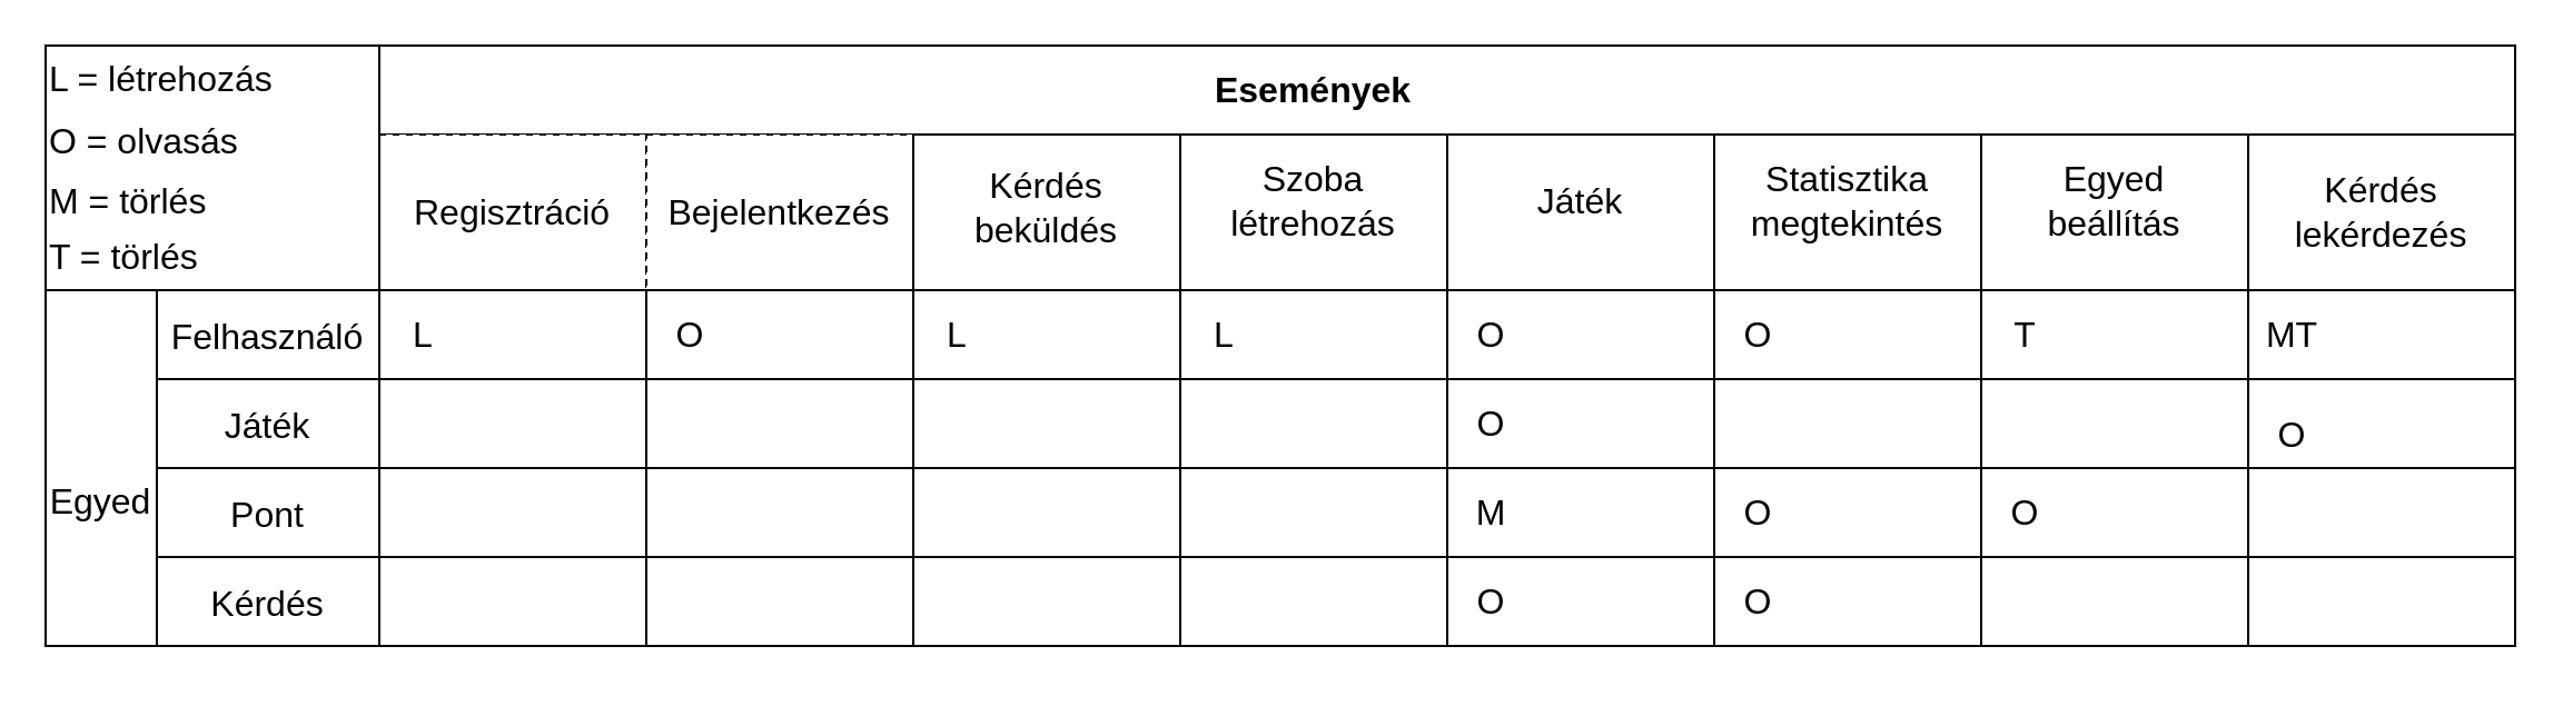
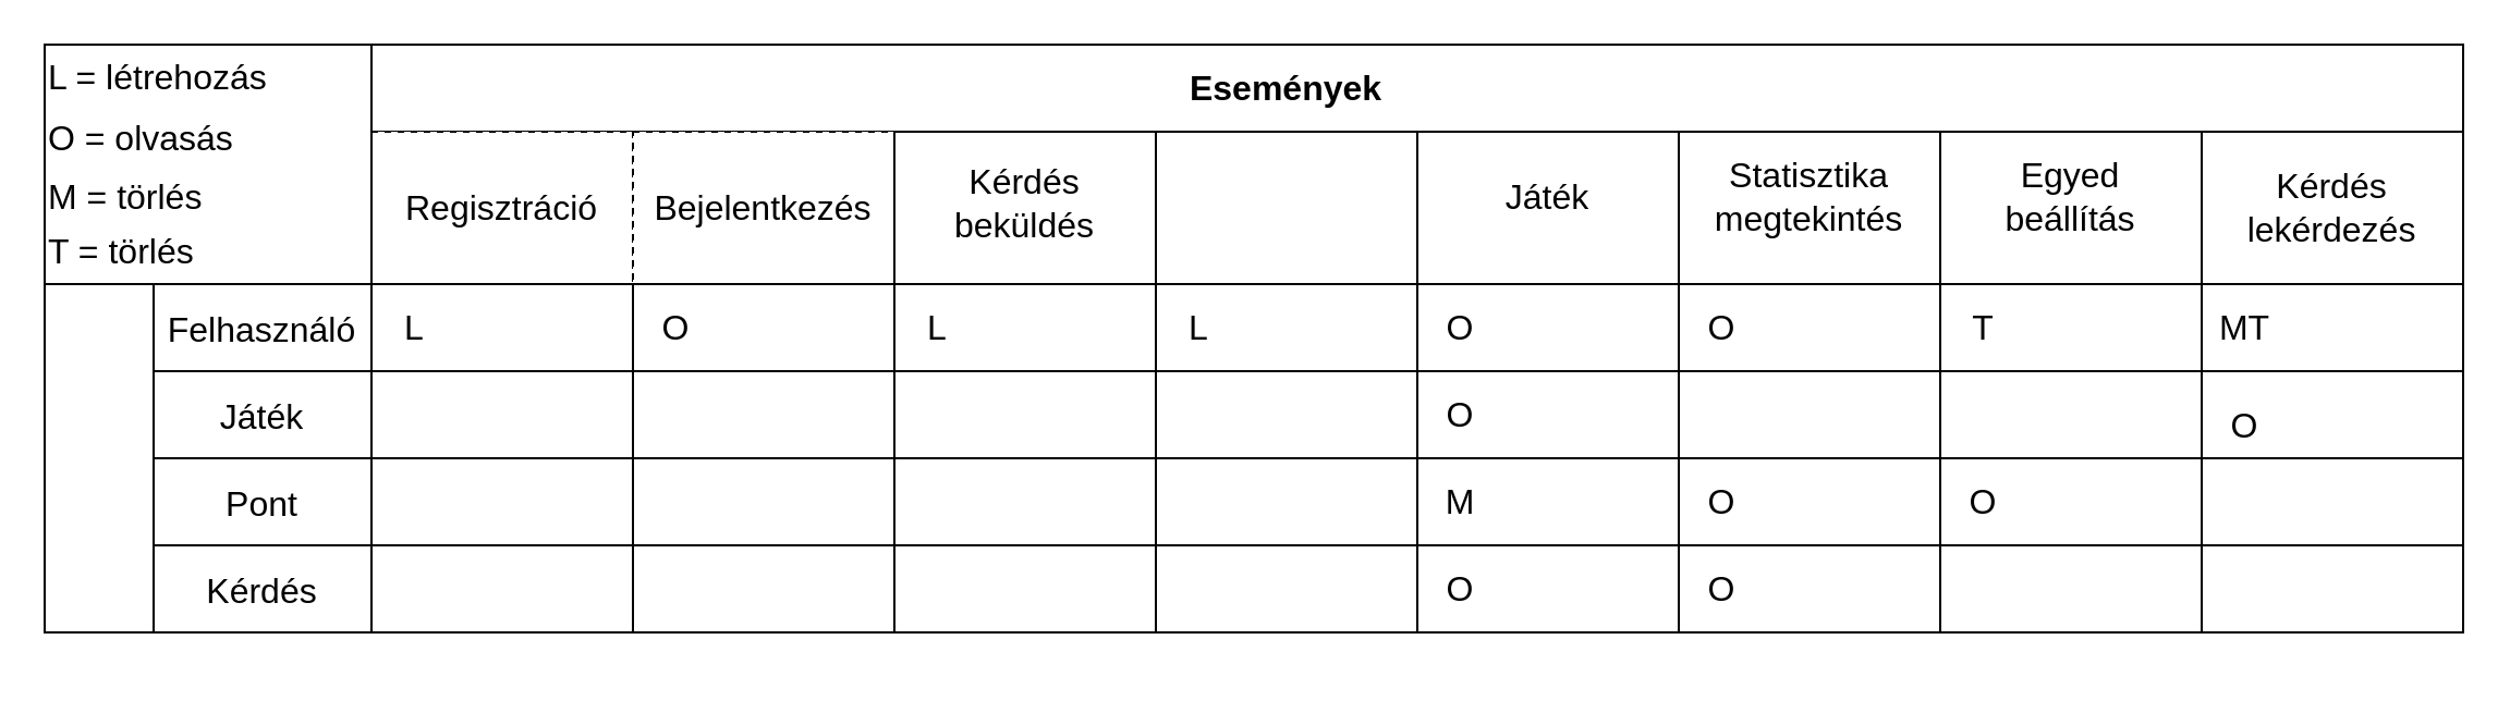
  <mxCell id="0" />
  <mxCell id="1" parent="0" />
  <mxCell id="2" value="" style="rounded=0;whiteSpace=wrap;html=1;perimeterSpacing=1;" parent="1" vertex="1"><mxGeometry x="170" y="20" width="960" height="40" as="geometry" /></mxCell>
  <mxCell id="3" value="&lt;b&gt;&lt;font style=&quot;font-size: 16px;&quot;&gt;Események&lt;/font&gt;&lt;/b&gt;" style="text;html=1;strokeColor=none;fillColor=none;align=center;verticalAlign=middle;whiteSpace=wrap;rounded=0;" parent="1" vertex="1"><mxGeometry x="560" y="25" width="60" height="30" as="geometry" /></mxCell>
  <mxCell id="4" value="Regisztráció" style="rounded=0;whiteSpace=wrap;html=1;fontSize=16;dashed=1;" parent="1" vertex="1"><mxGeometry x="170" y="60" width="120" height="70" as="geometry" /></mxCell>
  <mxCell id="5" value="Bejelentkezés" style="rounded=0;whiteSpace=wrap;html=1;fontSize=16;dashed=1;" parent="1" vertex="1"><mxGeometry x="290" y="60" width="120" height="70" as="geometry" /></mxCell>
  <mxCell id="6" value="" style="rounded=0;whiteSpace=wrap;html=1;fontSize=16;" parent="1" vertex="1"><mxGeometry x="410" y="60" width="120" height="70" as="geometry" /></mxCell>
  <mxCell id="7" value="Kérdés beküldés" style="text;html=1;strokeColor=none;fillColor=none;align=center;verticalAlign=middle;whiteSpace=wrap;rounded=0;fontSize=16;" parent="1" vertex="1"><mxGeometry x="440" y="78" width="60" height="30" as="geometry" /></mxCell>
  <mxCell id="8" value="" style="rounded=0;whiteSpace=wrap;html=1;fontSize=16;" parent="1" vertex="1"><mxGeometry x="530" y="60" width="120" height="70" as="geometry" /></mxCell>
- <mxCell id="9" value="Szoba létrehozás" style="text;html=1;strokeColor=none;fillColor=none;align=center;verticalAlign=middle;whiteSpace=wrap;rounded=0;fontSize=16;" parent="1" vertex="1"><mxGeometry x="560" y="75" width="60" height="30" as="geometry" /></mxCell>
  <mxCell id="10" value="" style="rounded=0;whiteSpace=wrap;html=1;fontSize=16;" parent="1" vertex="1"><mxGeometry x="650" y="60" width="120" height="70" as="geometry" /></mxCell>
  <mxCell id="11" value="Játék" style="text;html=1;strokeColor=none;fillColor=none;align=center;verticalAlign=middle;whiteSpace=wrap;rounded=0;fontSize=16;" parent="1" vertex="1"><mxGeometry x="680" y="75" width="60" height="30" as="geometry" /></mxCell>
  <mxCell id="12" value="" style="rounded=0;whiteSpace=wrap;html=1;fontSize=16;" parent="1" vertex="1"><mxGeometry x="770" y="60" width="120" height="70" as="geometry" /></mxCell>
  <mxCell id="13" value="Statisztika megtekintés" style="text;html=1;strokeColor=none;fillColor=none;align=center;verticalAlign=middle;whiteSpace=wrap;rounded=0;fontSize=16;" parent="1" vertex="1"><mxGeometry x="800" y="75" width="60" height="30" as="geometry" /></mxCell>
  <mxCell id="14" value="" style="rounded=0;whiteSpace=wrap;html=1;fontSize=16;" parent="1" vertex="1"><mxGeometry x="890" y="60" width="120" height="70" as="geometry" /></mxCell>
  <mxCell id="15" value="Egyed beállítás" style="text;html=1;strokeColor=none;fillColor=none;align=center;verticalAlign=middle;whiteSpace=wrap;rounded=0;fontSize=16;" parent="1" vertex="1"><mxGeometry x="920" y="75" width="60" height="30" as="geometry" /></mxCell>
  <mxCell id="16" value="" style="rounded=0;whiteSpace=wrap;html=1;fontSize=16;" parent="1" vertex="1"><mxGeometry x="20" y="20" width="150" height="110" as="geometry" /></mxCell>
  <mxCell id="17" value="L = létrehozás" style="text;html=1;strokeColor=none;fillColor=none;align=left;verticalAlign=middle;whiteSpace=wrap;rounded=0;fontSize=16;" parent="1" vertex="1"><mxGeometry x="20" y="20" width="120" height="30" as="geometry" /></mxCell>
  <mxCell id="18" value="O = olvasás" style="text;html=1;strokeColor=none;fillColor=none;align=left;verticalAlign=middle;whiteSpace=wrap;rounded=0;fontSize=16;" parent="1" vertex="1"><mxGeometry x="20" y="48" width="120" height="30" as="geometry" /></mxCell>
  <mxCell id="19" value="M = törlés" style="text;html=1;strokeColor=none;fillColor=none;align=left;verticalAlign=middle;whiteSpace=wrap;rounded=0;fontSize=16;" parent="1" vertex="1"><mxGeometry x="20" y="75" width="120" height="30" as="geometry" /></mxCell>
  <mxCell id="20" value="T = törlés" style="text;html=1;strokeColor=none;fillColor=none;align=left;verticalAlign=middle;whiteSpace=wrap;rounded=0;fontSize=16;" parent="1" vertex="1"><mxGeometry x="20" y="100" width="120" height="30" as="geometry" /></mxCell>
  <mxCell id="21" value="" style="group" parent="1" vertex="1" connectable="0"><mxGeometry x="70" y="130" width="100" height="50" as="geometry" /></mxCell>
  <mxCell id="22" value="" style="rounded=0;whiteSpace=wrap;html=1;fontSize=16;" parent="21" vertex="1"><mxGeometry width="100" height="40" as="geometry" /></mxCell>
  <mxCell id="23" value="Felhasználó" style="text;html=1;strokeColor=none;fillColor=none;align=center;verticalAlign=middle;whiteSpace=wrap;rounded=0;fontSize=16;" parent="21" vertex="1"><mxGeometry x="25" y="6.0" width="50" height="30" as="geometry" /></mxCell>
  <mxCell id="24" value="" style="group" parent="1" vertex="1" connectable="0"><mxGeometry x="70" y="170" width="100" height="50" as="geometry" /></mxCell>
  <mxCell id="25" value="" style="rounded=0;whiteSpace=wrap;html=1;fontSize=16;" parent="24" vertex="1"><mxGeometry width="100" height="40" as="geometry" /></mxCell>
  <mxCell id="26" value="Játék" style="text;html=1;strokeColor=none;fillColor=none;align=center;verticalAlign=middle;whiteSpace=wrap;rounded=0;fontSize=16;" parent="24" vertex="1"><mxGeometry x="25" y="6.0" width="50" height="30" as="geometry" /></mxCell>
  <mxCell id="27" value="" style="group" parent="1" vertex="1" connectable="0"><mxGeometry x="70" y="210" width="100" height="50" as="geometry" /></mxCell>
  <mxCell id="28" value="" style="rounded=0;whiteSpace=wrap;html=1;fontSize=16;" parent="27" vertex="1"><mxGeometry width="100" height="40" as="geometry" /></mxCell>
  <mxCell id="29" value="Pont" style="text;html=1;strokeColor=none;fillColor=none;align=center;verticalAlign=middle;whiteSpace=wrap;rounded=0;fontSize=16;" parent="27" vertex="1"><mxGeometry x="25" y="6.0" width="50" height="30" as="geometry" /></mxCell>
  <mxCell id="30" value="" style="group" parent="1" vertex="1" connectable="0"><mxGeometry x="70" y="250" width="100" height="50" as="geometry" /></mxCell>
  <mxCell id="31" value="" style="rounded=0;whiteSpace=wrap;html=1;fontSize=16;" parent="30" vertex="1"><mxGeometry width="100" height="40" as="geometry" /></mxCell>
  <mxCell id="32" value="Kérdés" style="text;html=1;strokeColor=none;fillColor=none;align=center;verticalAlign=middle;whiteSpace=wrap;rounded=0;fontSize=16;" parent="30" vertex="1"><mxGeometry x="25" y="6.0" width="50" height="30" as="geometry" /></mxCell>
  <mxCell id="33" value="" style="rounded=0;whiteSpace=wrap;html=1;fontSize=16;" parent="1" vertex="1"><mxGeometry x="20" y="130" width="50" height="160" as="geometry" /></mxCell>
- <mxCell id="34" value="Egyed" style="text;html=1;strokeColor=none;fillColor=none;align=center;verticalAlign=middle;whiteSpace=wrap;rounded=0;fontSize=16;" parent="1" vertex="1"><mxGeometry x="20" y="210" width="50" height="30" as="geometry" /></mxCell>
  <mxCell id="35" value="" style="rounded=0;whiteSpace=wrap;html=1;fontSize=16;" parent="1" vertex="1"><mxGeometry x="170" y="130" width="120" height="40" as="geometry" /></mxCell>
  <mxCell id="36" value="" style="rounded=0;whiteSpace=wrap;html=1;fontSize=16;" parent="1" vertex="1"><mxGeometry x="170" y="170" width="120" height="40" as="geometry" /></mxCell>
  <mxCell id="37" value="" style="rounded=0;whiteSpace=wrap;html=1;fontSize=16;" parent="1" vertex="1"><mxGeometry x="170" y="210" width="120" height="40" as="geometry" /></mxCell>
  <mxCell id="38" value="" style="rounded=0;whiteSpace=wrap;html=1;fontSize=16;" parent="1" vertex="1"><mxGeometry x="170" y="250" width="120" height="40" as="geometry" /></mxCell>
  <mxCell id="39" value="" style="rounded=0;whiteSpace=wrap;html=1;fontSize=16;" parent="1" vertex="1"><mxGeometry x="290" y="130" width="120" height="40" as="geometry" /></mxCell>
  <mxCell id="40" value="" style="rounded=0;whiteSpace=wrap;html=1;fontSize=16;" parent="1" vertex="1"><mxGeometry x="290" y="170" width="120" height="40" as="geometry" /></mxCell>
  <mxCell id="41" value="" style="rounded=0;whiteSpace=wrap;html=1;fontSize=16;" parent="1" vertex="1"><mxGeometry x="290" y="210" width="120" height="40" as="geometry" /></mxCell>
  <mxCell id="42" value="" style="rounded=0;whiteSpace=wrap;html=1;fontSize=16;" parent="1" vertex="1"><mxGeometry x="290" y="250" width="120" height="40" as="geometry" /></mxCell>
  <mxCell id="43" value="" style="rounded=0;whiteSpace=wrap;html=1;fontSize=16;" parent="1" vertex="1"><mxGeometry x="410" y="130" width="120" height="40" as="geometry" /></mxCell>
  <mxCell id="44" value="" style="rounded=0;whiteSpace=wrap;html=1;fontSize=16;" parent="1" vertex="1"><mxGeometry x="410" y="170" width="120" height="40" as="geometry" /></mxCell>
  <mxCell id="45" value="" style="rounded=0;whiteSpace=wrap;html=1;fontSize=16;" parent="1" vertex="1"><mxGeometry x="410" y="210" width="120" height="40" as="geometry" /></mxCell>
  <mxCell id="46" value="" style="rounded=0;whiteSpace=wrap;html=1;fontSize=16;" parent="1" vertex="1"><mxGeometry x="410" y="250" width="120" height="40" as="geometry" /></mxCell>
  <mxCell id="47" value="" style="rounded=0;whiteSpace=wrap;html=1;fontSize=16;" parent="1" vertex="1"><mxGeometry x="770" y="130" width="120" height="40" as="geometry" /></mxCell>
  <mxCell id="48" value="" style="rounded=0;whiteSpace=wrap;html=1;fontSize=16;" parent="1" vertex="1"><mxGeometry x="770" y="170" width="120" height="40" as="geometry" /></mxCell>
  <mxCell id="49" value="" style="rounded=0;whiteSpace=wrap;html=1;fontSize=16;" parent="1" vertex="1"><mxGeometry x="770" y="210" width="120" height="40" as="geometry" /></mxCell>
  <mxCell id="50" value="" style="rounded=0;whiteSpace=wrap;html=1;fontSize=16;" parent="1" vertex="1"><mxGeometry x="770" y="250" width="120" height="40" as="geometry" /></mxCell>
  <mxCell id="51" value="" style="rounded=0;whiteSpace=wrap;html=1;fontSize=16;" parent="1" vertex="1"><mxGeometry x="890" y="130" width="120" height="40" as="geometry" /></mxCell>
  <mxCell id="52" value="" style="rounded=0;whiteSpace=wrap;html=1;fontSize=16;" parent="1" vertex="1"><mxGeometry x="890" y="170" width="120" height="40" as="geometry" /></mxCell>
  <mxCell id="53" value="" style="rounded=0;whiteSpace=wrap;html=1;fontSize=16;" parent="1" vertex="1"><mxGeometry x="890" y="210" width="120" height="40" as="geometry" /></mxCell>
  <mxCell id="54" value="" style="rounded=0;whiteSpace=wrap;html=1;fontSize=16;" parent="1" vertex="1"><mxGeometry x="890" y="250" width="120" height="40" as="geometry" /></mxCell>
  <mxCell id="55" value="" style="rounded=0;whiteSpace=wrap;html=1;fontSize=16;" parent="1" vertex="1"><mxGeometry x="530" y="130" width="120" height="40" as="geometry" /></mxCell>
  <mxCell id="56" value="" style="rounded=0;whiteSpace=wrap;html=1;fontSize=16;" parent="1" vertex="1"><mxGeometry x="530" y="170" width="120" height="40" as="geometry" /></mxCell>
  <mxCell id="57" value="" style="rounded=0;whiteSpace=wrap;html=1;fontSize=16;" parent="1" vertex="1"><mxGeometry x="530" y="210" width="120" height="40" as="geometry" /></mxCell>
  <mxCell id="58" value="" style="rounded=0;whiteSpace=wrap;html=1;fontSize=16;" parent="1" vertex="1"><mxGeometry x="530" y="250" width="120" height="40" as="geometry" /></mxCell>
  <mxCell id="59" value="" style="rounded=0;whiteSpace=wrap;html=1;fontSize=16;" parent="1" vertex="1"><mxGeometry x="650" y="130" width="120" height="40" as="geometry" /></mxCell>
  <mxCell id="60" value="" style="rounded=0;whiteSpace=wrap;html=1;fontSize=16;" parent="1" vertex="1"><mxGeometry x="650" y="170" width="120" height="40" as="geometry" /></mxCell>
  <mxCell id="61" value="" style="rounded=0;whiteSpace=wrap;html=1;fontSize=16;" parent="1" vertex="1"><mxGeometry x="650" y="210" width="120" height="40" as="geometry" /></mxCell>
  <mxCell id="62" value="" style="rounded=0;whiteSpace=wrap;html=1;fontSize=16;" parent="1" vertex="1"><mxGeometry x="650" y="250" width="120" height="40" as="geometry" /></mxCell>
  <mxCell id="63" value="L" style="text;html=1;strokeColor=none;fillColor=none;align=center;verticalAlign=middle;whiteSpace=wrap;rounded=0;fontSize=16;" parent="1" vertex="1"><mxGeometry x="180" y="135" width="20" height="30" as="geometry" /></mxCell>
  <mxCell id="64" value="O" style="text;html=1;strokeColor=none;fillColor=none;align=center;verticalAlign=middle;whiteSpace=wrap;rounded=0;fontSize=16;" parent="1" vertex="1"><mxGeometry x="300" y="135" width="20" height="30" as="geometry" /></mxCell>
  <mxCell id="65" value="L" style="text;html=1;strokeColor=none;fillColor=none;align=center;verticalAlign=middle;whiteSpace=wrap;rounded=0;fontSize=16;" parent="1" vertex="1"><mxGeometry x="420" y="135" width="20" height="30" as="geometry" /></mxCell>
  <mxCell id="66" value="L" style="text;html=1;strokeColor=none;fillColor=none;align=center;verticalAlign=middle;whiteSpace=wrap;rounded=0;fontSize=16;" parent="1" vertex="1"><mxGeometry x="540" y="135" width="20" height="30" as="geometry" /></mxCell>
  <mxCell id="67" value="O" style="text;html=1;strokeColor=none;fillColor=none;align=center;verticalAlign=middle;whiteSpace=wrap;rounded=0;fontSize=16;" parent="1" vertex="1"><mxGeometry x="660" y="135" width="20" height="30" as="geometry" /></mxCell>
  <mxCell id="68" value="O" style="text;html=1;strokeColor=none;fillColor=none;align=center;verticalAlign=middle;whiteSpace=wrap;rounded=0;fontSize=16;" parent="1" vertex="1"><mxGeometry x="780" y="135" width="20" height="30" as="geometry" /></mxCell>
  <mxCell id="69" value="T" style="text;html=1;strokeColor=none;fillColor=none;align=center;verticalAlign=middle;whiteSpace=wrap;rounded=0;fontSize=16;" parent="1" vertex="1"><mxGeometry x="900" y="135" width="20" height="30" as="geometry" /></mxCell>
  <mxCell id="70" value="O" style="text;html=1;strokeColor=none;fillColor=none;align=center;verticalAlign=middle;whiteSpace=wrap;rounded=0;fontSize=16;" parent="1" vertex="1"><mxGeometry x="660" y="175" width="20" height="30" as="geometry" /></mxCell>
  <mxCell id="71" value="M" style="text;html=1;strokeColor=none;fillColor=none;align=center;verticalAlign=middle;whiteSpace=wrap;rounded=0;fontSize=16;" parent="1" vertex="1"><mxGeometry x="660" y="215" width="20" height="30" as="geometry" /></mxCell>
  <mxCell id="72" value="O" style="text;html=1;strokeColor=none;fillColor=none;align=center;verticalAlign=middle;whiteSpace=wrap;rounded=0;fontSize=16;" parent="1" vertex="1"><mxGeometry x="780" y="215" width="20" height="30" as="geometry" /></mxCell>
  <mxCell id="73" value="O" style="text;html=1;strokeColor=none;fillColor=none;align=center;verticalAlign=middle;whiteSpace=wrap;rounded=0;fontSize=16;" parent="1" vertex="1"><mxGeometry x="660" y="255" width="20" height="30" as="geometry" /></mxCell>
  <mxCell id="74" value="" style="rounded=0;whiteSpace=wrap;html=1;fontSize=16;" parent="1" vertex="1"><mxGeometry x="1010" y="60" width="120" height="70" as="geometry" /></mxCell>
  <mxCell id="75" value="" style="rounded=0;whiteSpace=wrap;html=1;fontSize=16;" parent="1" vertex="1"><mxGeometry x="1010" y="170" width="120" height="40" as="geometry" /></mxCell>
  <mxCell id="76" value="" style="rounded=0;whiteSpace=wrap;html=1;fontSize=16;" parent="1" vertex="1"><mxGeometry x="1010" y="210" width="120" height="40" as="geometry" /></mxCell>
  <mxCell id="77" value="" style="rounded=0;whiteSpace=wrap;html=1;fontSize=16;" parent="1" vertex="1"><mxGeometry x="1010" y="250" width="120" height="40" as="geometry" /></mxCell>
  <mxCell id="78" value="" style="rounded=0;whiteSpace=wrap;html=1;fontSize=16;" parent="1" vertex="1"><mxGeometry x="1010" y="130" width="120" height="40" as="geometry" /></mxCell>
  <mxCell id="79" value="Kérdés lekérdezés" style="text;html=1;strokeColor=none;fillColor=none;align=center;verticalAlign=middle;whiteSpace=wrap;rounded=0;fontSize=16;" parent="1" vertex="1"><mxGeometry x="1040" y="80" width="60" height="30" as="geometry" /></mxCell>
  <mxCell id="80" value="MT" style="text;html=1;strokeColor=none;fillColor=none;align=center;verticalAlign=middle;whiteSpace=wrap;rounded=0;fontSize=16;" parent="1" vertex="1"><mxGeometry x="1020" y="135" width="20" height="30" as="geometry" /></mxCell>
  <mxCell id="81" value="O" style="text;html=1;strokeColor=none;fillColor=none;align=center;verticalAlign=middle;whiteSpace=wrap;rounded=0;fontSize=16;" parent="1" vertex="1"><mxGeometry x="1020" y="180" width="20" height="30" as="geometry" /></mxCell>
  <mxCell id="82" value="O" style="text;html=1;strokeColor=none;fillColor=none;align=center;verticalAlign=middle;whiteSpace=wrap;rounded=0;fontSize=16;" parent="1" vertex="1"><mxGeometry x="780" y="255" width="20" height="30" as="geometry" /></mxCell>
  <mxCell id="83" value="O" style="text;html=1;strokeColor=none;fillColor=none;align=center;verticalAlign=middle;whiteSpace=wrap;rounded=0;fontSize=16;" parent="1" vertex="1"><mxGeometry x="900" y="215" width="20" height="30" as="geometry" /></mxCell>
